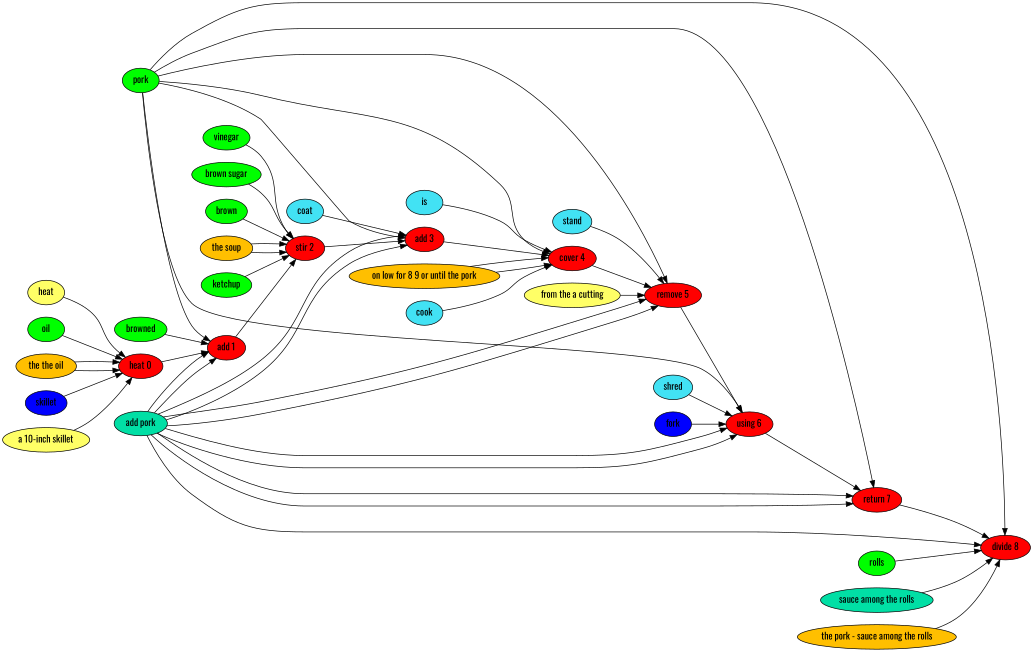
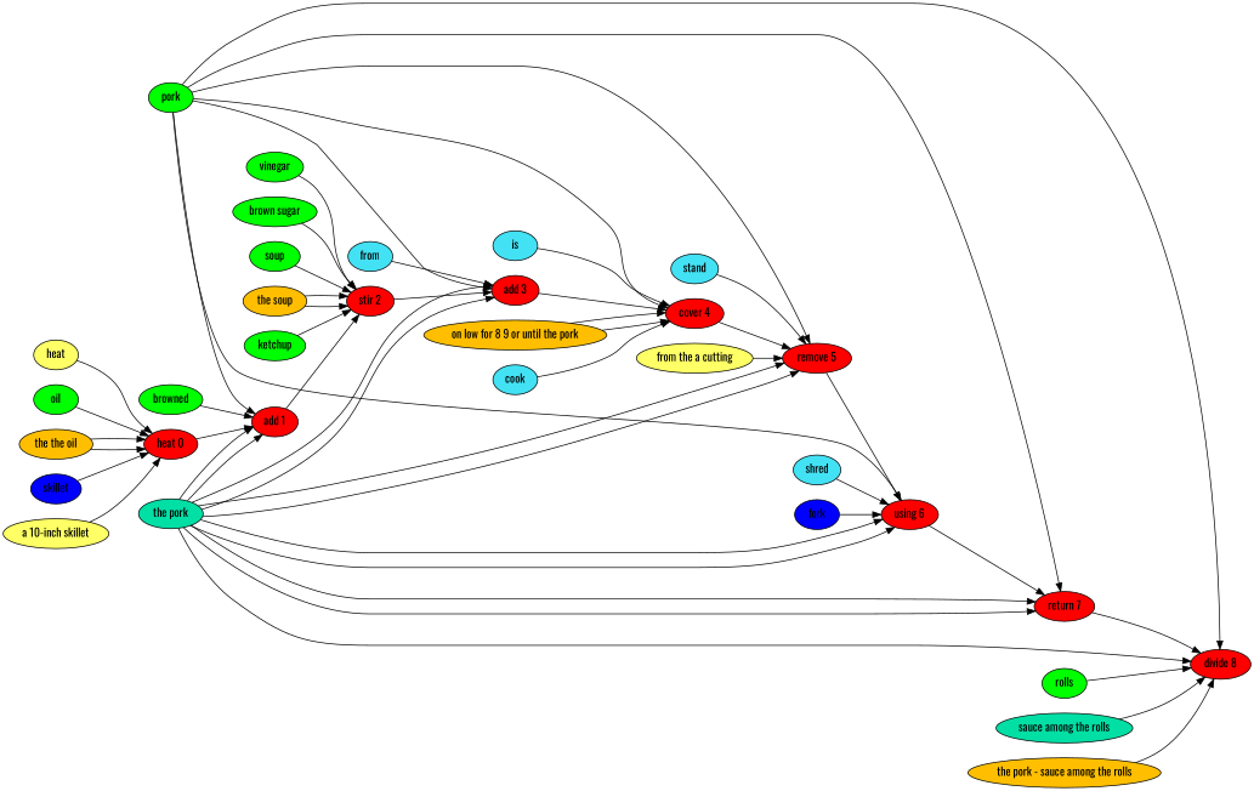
  digraph {
    fontname=Oswald
    rankdir=LR
    node [fillcolor=red fontname=Oswald style=filled]
    edge [fontname=Oswald]
    "heat 0"
    "add 1"
    "stir 2"
    heat [fillcolor="#ffff66"]
    oil [fillcolor=green]
    "the the oil" [fillcolor="#FFBF00"]
    skillet [fillcolor="#0000ff"]
    "a 10-inch skillet" [fillcolor="#ffff66"]
    "add 3"
    browned [fillcolor=green]
    pork [fillcolor=green]
    "cover 4"
    "remove 5"
    "using 6"
    "return 7"
    "divide 8"
-   "the pork" [fillcolor="#01DFA5" label="add pork"]
-   soup [fillcolor=green label=brown]
+   "the pork" [fillcolor="#01DFA5"]
+   soup [fillcolor=green]
    "the soup" [fillcolor="#FFBF00"]
    ketchup [fillcolor=green]
    vinegar [fillcolor=green]
    "brown sugar" [fillcolor=green]
-   coat [fillcolor="#42e2f4"]
+   coat [fillcolor="#42e2f4" label=from]
    cook [fillcolor="#42e2f4"]
    is [fillcolor="#42e2f4"]
    "on low for 8 9 or until the pork" [fillcolor="#FFBF00"]
    "from the a cutting" [fillcolor="#ffff66"]
    stand [fillcolor="#42e2f4"]
    shred [fillcolor="#42e2f4"]
    fork [fillcolor="#0000ff"]
    rolls [fillcolor=green]
    "sauce among the rolls" [fillcolor="#01DFA5"]
    "the pork - sauce among the rolls" [fillcolor="#FFBF00"]
    "heat 0" -> "add 1"
    "add 1" -> "stir 2"
    "stir 2" -> "add 3"
    heat -> "heat 0"
    oil -> "heat 0"
    "the the oil" -> "heat 0"
    "the the oil" -> "heat 0"
    skillet -> "heat 0"
    "a 10-inch skillet" -> "heat 0"
    "add 3" -> "cover 4"
    browned -> "add 1"
    pork -> "add 1"
    pork -> "add 3"
    pork -> "cover 4"
    pork -> "remove 5"
    pork -> "using 6"
    pork -> "return 7"
    pork -> "divide 8"
    "cover 4" -> "remove 5"
    "remove 5" -> "using 6"
    "using 6" -> "return 7"
    "return 7" -> "divide 8"
    "the pork" -> "add 1"
    "the pork" -> "add 1"
    "the pork" -> "add 3"
    "the pork" -> "add 3"
    "the pork" -> "remove 5"
    "the pork" -> "remove 5"
    "the pork" -> "using 6"
    "the pork" -> "using 6"
    "the pork" -> "return 7"
    "the pork" -> "return 7"
    "the pork" -> "divide 8"
    soup -> "stir 2"
    "the soup" -> "stir 2"
    "the soup" -> "stir 2"
    ketchup -> "stir 2"
    vinegar -> "stir 2"
    "brown sugar" -> "stir 2"
    coat -> "add 3"
    cook -> "cover 4"
    is -> "cover 4"
    "on low for 8 9 or until the pork" -> "cover 4"
    "on low for 8 9 or until the pork" -> "cover 4"
    "from the a cutting" -> "remove 5"
    stand -> "remove 5"
    shred -> "using 6"
    fork -> "using 6"
    rolls -> "divide 8"
    "sauce among the rolls" -> "divide 8"
    "the pork - sauce among the rolls" -> "divide 8"
  }
